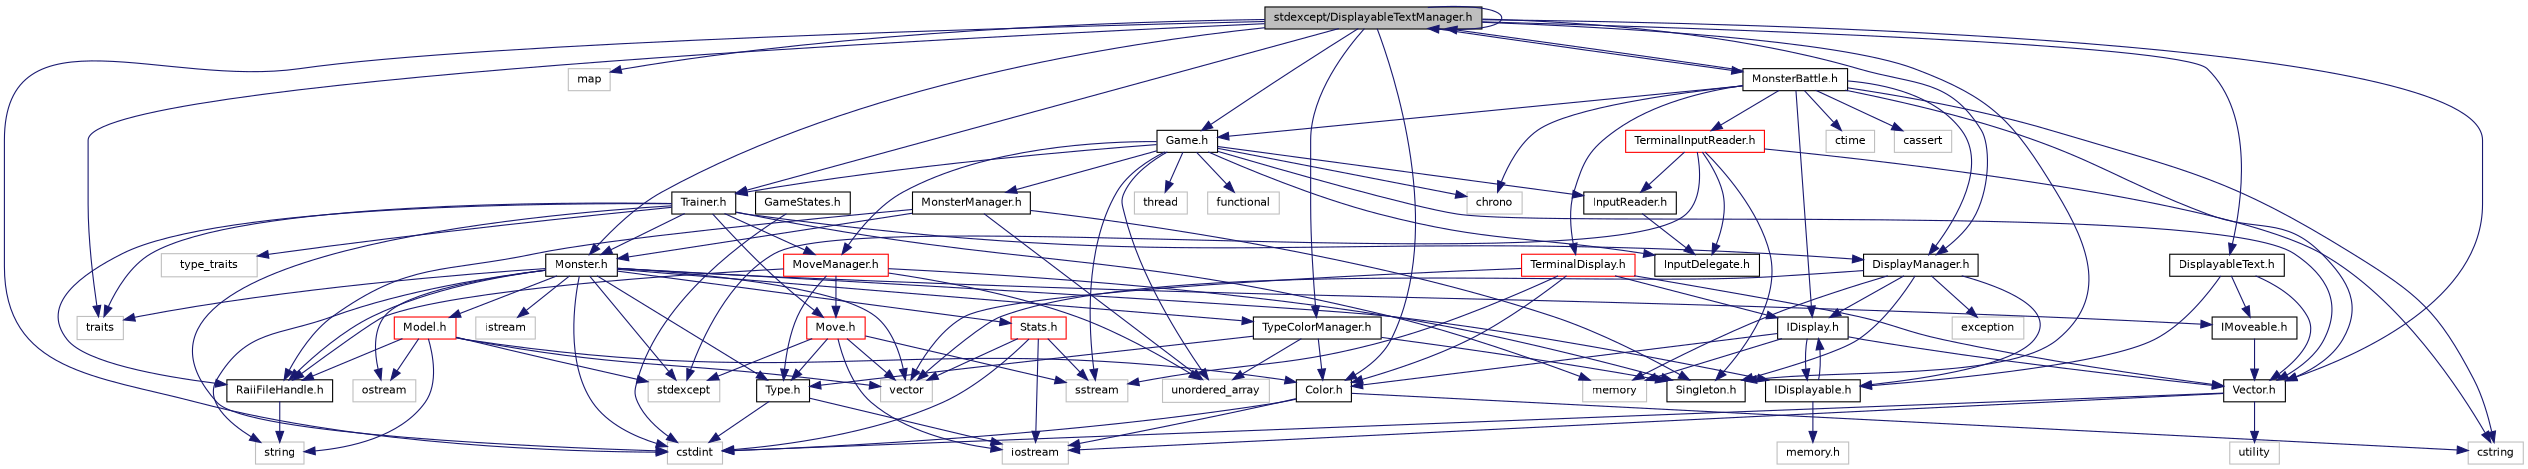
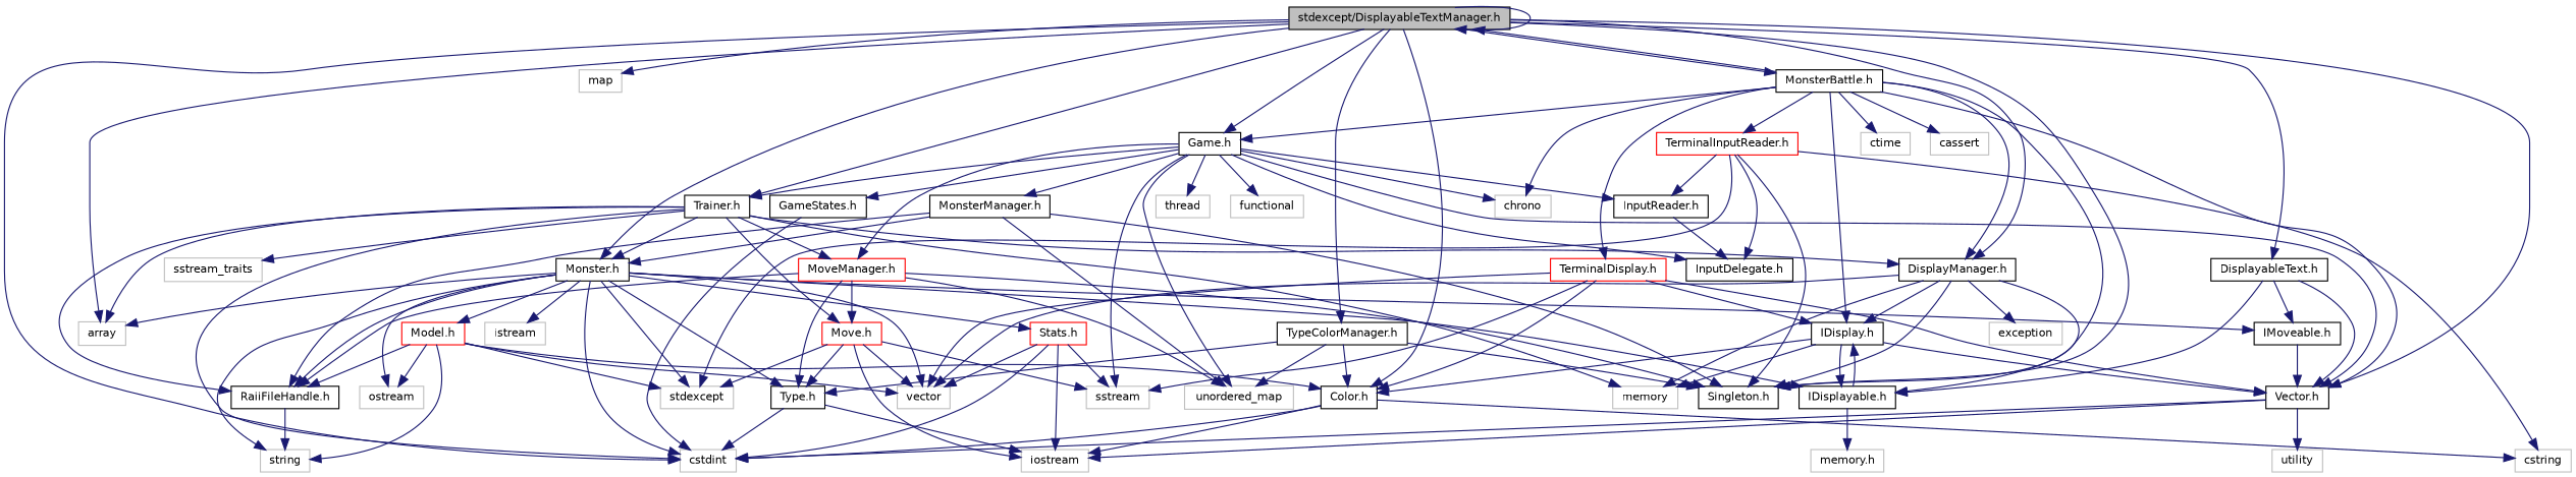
  digraph {
    node [color=grey75 fillcolor=white fontname=Helvetica fontsize=10 shape=record style=filled]
    edge [color=midnightblue fontname=Helvetica fontsize=10 labelfontname=Helvetica labelfontsize=10 style=solid]
    n1 [color=black fillcolor=grey75 fontcolor=black height=0.2 label="stdexcept/DisplayableTextManager.h" width=0.4]
-   n2 [height=0.2 label=traits width=0.4]
+   n2 [height=0.2 label=array width=0.4]
    n3 [height=0.2 label=cstdint width=0.4]
    n4 [height=0.2 label=map width=0.4]
    n5 [color=black height=0.2 label="Color.h" width=0.4]
    n6 [color=black height=0.2 label="DisplayManager.h" width=0.4]
    n7 [color=black height=0.2 label="Vector.h" width=0.4]
    n8 [color=black height=0.2 label="Singleton.h" width=0.4]
    n9 [color=black height=0.2 label="DisplayableText.h" width=0.4]
    n10 [color=black height=0.2 label="Monster.h" width=0.4]
    n11 [color=black height=0.2 label="TypeColorManager.h" width=0.4]
    n12 [color=black height=0.2 label="MonsterBattle.h" width=0.4]
    n13 [color=black height=0.2 label="Game.h" width=0.4]
    n14 [color=black height=0.2 label="Trainer.h" width=0.4]
    n15 [height=0.2 label=iostream width=0.4]
    n16 [height=0.2 label=cstring width=0.4]
    n17 [height=0.2 label=memory width=0.4]
    n18 [height=0.2 label=vector width=0.4]
    n19 [height=0.2 label=exception width=0.4]
    n20 [color=black height=0.2 label="IDisplay.h" width=0.4]
    n21 [color=black height=0.2 label="IDisplayable.h" width=0.4]
    n22 [height=0.2 label=utility width=0.4]
    n23 [color=black height=0.2 label="IMoveable.h" width=0.4]
    n24 [height=0.2 label=istream width=0.4]
    n25 [height=0.2 label=string width=0.4]
    n26 [height=0.2 label=stdexcept width=0.4]
    n27 [height=0.2 label=ostream width=0.4]
    n28 [color=black height=0.2 label="RaiiFileHandle.h" width=0.4]
    n29 [color=black height=0.2 label="Type.h" width=0.4]
    n30 [color=red height=0.2 label="Model.h" width=0.4]
    n31 [color=red height=0.2 label="Stats.h" width=0.4]
-   n32 [height=0.2 label=unordered_array width=0.4]
+   n32 [height=0.2 label=unordered_map width=0.4]
    n33 [height=0.2 label=ctime width=0.4]
    n34 [height=0.2 label=cassert width=0.4]
    n35 [height=0.2 label=chrono width=0.4]
    n36 [color=red height=0.2 label="TerminalDisplay.h" width=0.4]
    n37 [color=red height=0.2 label="TerminalInputReader.h" width=0.4]
    n38 [color=red height=0.2 label="MoveManager.h" width=0.4]
    n39 [height=0.2 label=sstream width=0.4]
    n40 [color=black height=0.2 label="InputReader.h" width=0.4]
    n41 [color=black height=0.2 label="InputDelegate.h" width=0.4]
    n42 [height=0.2 label=thread width=0.4]
    n43 [height=0.2 label=functional width=0.4]
    n44 [color=black height=0.2 label="GameStates.h" width=0.4]
    n45 [color=black height=0.2 label="MonsterManager.h" width=0.4]
    n46 [color=red height=0.2 label="Move.h" width=0.4]
-   n47 [height=0.2 label=type_traits width=0.4]
+   n47 [height=0.2 label=sstream_traits width=0.4]
    n48 [height=0.2 label="memory.h" width=0.4]
    n1 -> n1
    n1 -> n2
    n1 -> n3
    n1 -> n4
    n1 -> n5
    n1 -> n6
    n1 -> n7
    n1 -> n8
    n1 -> n9
    n1 -> n10
    n1 -> n11
    n1 -> n12
    n1 -> n13
    n1 -> n14
    n5 -> n3
    n5 -> n15
    n5 -> n16
    n6 -> n8
    n6 -> n17
    n6 -> n18
    n6 -> n19
    n6 -> n20
    n6 -> n21
    n7 -> n3
    n7 -> n15
    n7 -> n22
    n9 -> n7
    n9 -> n21
    n9 -> n23
    n10 -> n2
    n10 -> n3
-   n10 -> n11
    n10 -> n18
    n10 -> n21
    n10 -> n23
    n10 -> n24
    n10 -> n25
    n10 -> n26
    n10 -> n27
    n10 -> n28
    n10 -> n29
    n10 -> n30
    n10 -> n31
    n11 -> n5
    n11 -> n8
    n11 -> n29
    n11 -> n32
    n12 -> n1
    n12 -> n6
    n12 -> n7
-   n12 -> n16
+   n12 -> n8
    n12 -> n13
    n12 -> n20
    n12 -> n33
    n12 -> n34
    n12 -> n35
    n12 -> n36
    n12 -> n37
    n13 -> n7
    n13 -> n14
    n13 -> n32
    n13 -> n35
    n13 -> n38
    n13 -> n39
    n13 -> n40
    n13 -> n41
    n13 -> n42
    n13 -> n43
+   n13 -> n44
    n13 -> n45
    n14 -> n2
    n14 -> n3
    n14 -> n6
    n14 -> n10
    n14 -> n17
    n14 -> n28
    n14 -> n38
    n14 -> n46
    n14 -> n47
    n20 -> n5
    n20 -> n7
    n20 -> n17
    n20 -> n21
    n21 -> n20
    n21 -> n48
    n23 -> n7
    n28 -> n25
    n29 -> n3
    n29 -> n15
    n30 -> n5
    n30 -> n18
    n30 -> n25
    n30 -> n26
    n30 -> n27
    n30 -> n28
    n31 -> n3
    n31 -> n15
    n31 -> n18
    n31 -> n39
    n36 -> n5
    n36 -> n7
    n36 -> n18
    n36 -> n20
    n36 -> n39
    n37 -> n8
    n37 -> n16
    n37 -> n26
    n37 -> n40
    n37 -> n41
    n38 -> n8
    n38 -> n28
    n38 -> n29
    n38 -> n32
    n38 -> n46
    n40 -> n41
    n44 -> n3
    n45 -> n8
    n45 -> n10
    n45 -> n28
    n45 -> n32
    n46 -> n15
    n46 -> n18
    n46 -> n26
    n46 -> n29
    n46 -> n39
  }
